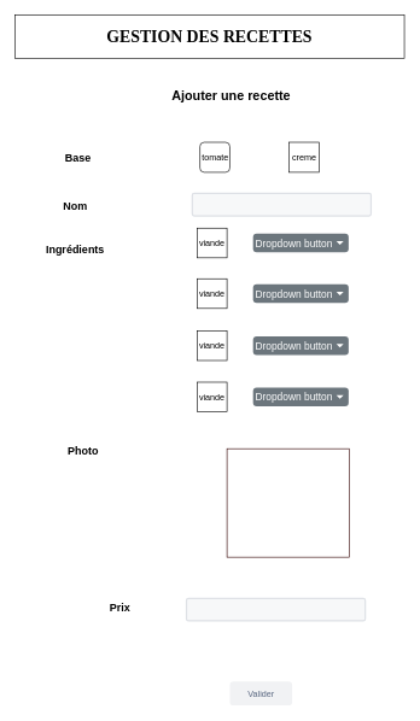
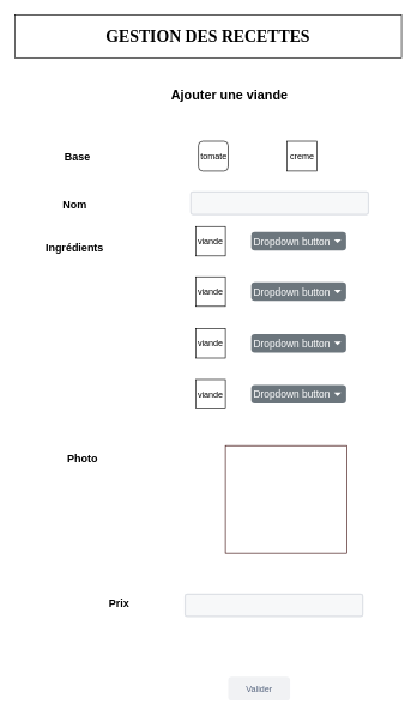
  <mxCell id="0" />
  <mxCell id="1" parent="0" />
  <mxCell id="2" value="&lt;b&gt;&lt;font style=&quot;font-size: 23px&quot; face=&quot;Verdana&quot;&gt;GESTION DES RECETTES&lt;/font&gt;&lt;/b&gt;" style="rounded=0;whiteSpace=wrap;html=1;" parent="1" vertex="1"><mxGeometry x="20" y="20" width="538" height="60" as="geometry" /></mxCell>
- <mxCell id="3" value="&lt;font style=&quot;font-size: 18px&quot;&gt;&lt;b&gt;Ajouter une recette&lt;/b&gt;&lt;/font&gt;" style="text;html=1;strokeColor=none;fillColor=none;align=center;verticalAlign=middle;whiteSpace=wrap;rounded=0;" parent="1" vertex="1"><mxGeometry x="89" y="112" width="460" height="41" as="geometry" /></mxCell>
+ <mxCell id="3" value="&lt;font style=&quot;font-size: 18px&quot;&gt;&lt;b&gt;Ajouter une viande&lt;/b&gt;&lt;/font&gt;" style="text;html=1;strokeColor=none;fillColor=none;align=center;verticalAlign=middle;whiteSpace=wrap;rounded=0;" parent="1" vertex="1"><mxGeometry x="89" y="112" width="460" height="41" as="geometry" /></mxCell>
  <mxCell id="4" value="&lt;b&gt;&lt;font style=&quot;font-size: 15px&quot;&gt;Nom&lt;/font&gt;&lt;/b&gt;" style="whiteSpace=wrap;html=1;strokeColor=#FFFFFF;rounded=1;" parent="1" vertex="1"><mxGeometry x="31" y="267" width="145" height="33" as="geometry" /></mxCell>
  <mxCell id="5" value="&lt;b&gt;&lt;font style=&quot;font-size: 15px&quot;&gt;Ingrédients&lt;/font&gt;&lt;/b&gt;" style="rounded=0;whiteSpace=wrap;html=1;strokeColor=#FFFFFF;" parent="1" vertex="1"><mxGeometry x="31" y="326" width="145" height="35" as="geometry" /></mxCell>
- <mxCell id="6" value="&lt;b&gt;&lt;font style=&quot;font-size: 15px&quot;&gt;Photo&lt;/font&gt;&lt;/b&gt;" style="rounded=0;whiteSpace=wrap;html=1;strokeColor=#FFFFFF;" parent="1" vertex="1"><mxGeometry x="42" y="604" width="145" height="35" as="geometry" /></mxCell>
+ <mxCell id="6" value="&lt;b&gt;&lt;font style=&quot;font-size: 15px&quot;&gt;Photo&lt;/font&gt;&lt;/b&gt;" style="rounded=0;whiteSpace=wrap;html=1;strokeColor=#FFFFFF;" parent="1" vertex="1"><mxGeometry x="42" y="619" width="145" height="35" as="geometry" /></mxCell>
  <mxCell id="7" value="" style="rounded=0;whiteSpace=wrap;html=1;strokeColor=#330000;" parent="1" vertex="1"><mxGeometry x="313" y="620" width="169" height="150" as="geometry" /></mxCell>
  <mxCell id="8" value="&lt;b&gt;&lt;font style=&quot;font-size: 15px&quot;&gt;Base&lt;/font&gt;&lt;/b&gt;" style="text;html=1;align=center;verticalAlign=middle;resizable=0;points=[];autosize=1;" vertex="1" parent="1"><mxGeometry x="84" y="208" width="46" height="18" as="geometry" /></mxCell>
  <mxCell id="9" value="tomate" style="whiteSpace=wrap;html=1;aspect=fixed;rounded=1;" vertex="1" parent="1"><mxGeometry x="275.5" y="196.25" width="41.5" height="41.5" as="geometry" /></mxCell>
  <mxCell id="10" value="creme" style="whiteSpace=wrap;html=1;aspect=fixed;" vertex="1" parent="1"><mxGeometry x="399" y="196.25" width="41.5" height="41.5" as="geometry" /></mxCell>
  <mxCell id="11" value="viande" style="whiteSpace=wrap;html=1;aspect=fixed;" vertex="1" parent="1"><mxGeometry x="272" y="315" width="41" height="41" as="geometry" /></mxCell>
  <mxCell id="12" value="Dropdown button" style="html=1;shadow=0;dashed=0;shape=mxgraph.bootstrap.rrect;rSize=5;strokeColor=none;strokeWidth=1;fillColor=#6C767D;fontColor=#ffffff;whiteSpace=wrap;align=right;verticalAlign=middle;fontStyle=0;fontSize=14;spacingRight=20;" vertex="1" parent="1"><mxGeometry x="349" y="322.5" width="132" height="26" as="geometry" /></mxCell>
  <mxCell id="13" value="" style="shape=triangle;direction=south;fillColor=#ffffff;strokeColor=none;perimeter=none;" vertex="1" parent="12"><mxGeometry x="1" y="0.5" width="10" height="5" relative="1" as="geometry"><mxPoint x="-17" y="-2.5" as="offset" /></mxGeometry></mxCell>
  <mxCell id="14" value="viande" style="whiteSpace=wrap;html=1;aspect=fixed;" vertex="1" parent="1"><mxGeometry x="272" y="385" width="41" height="41" as="geometry" /></mxCell>
  <mxCell id="15" value="Dropdown button" style="html=1;shadow=0;dashed=0;shape=mxgraph.bootstrap.rrect;rSize=5;strokeColor=none;strokeWidth=1;fillColor=#6C767D;fontColor=#ffffff;whiteSpace=wrap;align=right;verticalAlign=middle;fontStyle=0;fontSize=14;spacingRight=20;" vertex="1" parent="1"><mxGeometry x="349" y="392.5" width="132" height="26" as="geometry" /></mxCell>
  <mxCell id="16" value="" style="shape=triangle;direction=south;fillColor=#ffffff;strokeColor=none;perimeter=none;" vertex="1" parent="15"><mxGeometry x="1" y="0.5" width="10" height="5" relative="1" as="geometry"><mxPoint x="-17" y="-2.5" as="offset" /></mxGeometry></mxCell>
  <mxCell id="17" value="viande" style="whiteSpace=wrap;html=1;aspect=fixed;" vertex="1" parent="1"><mxGeometry x="272" y="457" width="41" height="41" as="geometry" /></mxCell>
  <mxCell id="18" value="Dropdown button" style="html=1;shadow=0;dashed=0;shape=mxgraph.bootstrap.rrect;rSize=5;strokeColor=none;strokeWidth=1;fillColor=#6C767D;fontColor=#ffffff;whiteSpace=wrap;align=right;verticalAlign=middle;fontStyle=0;fontSize=14;spacingRight=20;" vertex="1" parent="1"><mxGeometry x="349" y="464.5" width="132" height="26" as="geometry" /></mxCell>
  <mxCell id="19" value="" style="shape=triangle;direction=south;fillColor=#ffffff;strokeColor=none;perimeter=none;" vertex="1" parent="18"><mxGeometry x="1" y="0.5" width="10" height="5" relative="1" as="geometry"><mxPoint x="-17" y="-2.5" as="offset" /></mxGeometry></mxCell>
  <mxCell id="20" value="viande" style="whiteSpace=wrap;html=1;aspect=fixed;" vertex="1" parent="1"><mxGeometry x="272" y="528" width="41" height="41" as="geometry" /></mxCell>
  <mxCell id="21" value="Dropdown button" style="html=1;shadow=0;dashed=0;shape=mxgraph.bootstrap.rrect;rSize=5;strokeColor=none;strokeWidth=1;fillColor=#6C767D;fontColor=#ffffff;whiteSpace=wrap;align=right;verticalAlign=middle;fontStyle=0;fontSize=14;spacingRight=20;" vertex="1" parent="1"><mxGeometry x="349" y="535.5" width="132" height="26" as="geometry" /></mxCell>
  <mxCell id="22" value="" style="shape=triangle;direction=south;fillColor=#ffffff;strokeColor=none;perimeter=none;" vertex="1" parent="21"><mxGeometry x="1" y="0.5" width="10" height="5" relative="1" as="geometry"><mxPoint x="-17" y="-2.5" as="offset" /></mxGeometry></mxCell>
  <mxCell id="23" value="&lt;b&gt;&lt;font style=&quot;font-size: 15px&quot;&gt;Prix&lt;/font&gt;&lt;/b&gt;" style="text;html=1;align=center;verticalAlign=middle;resizable=0;points=[];autosize=1;" vertex="1" parent="1"><mxGeometry x="145.5" y="831" width="38" height="18" as="geometry" /></mxCell>
  <mxCell id="24" value="" style="rounded=1;arcSize=9;fillColor=#F7F8F9;align=left;spacingLeft=5;strokeColor=#DEE1E6;html=1;strokeWidth=2;fontSize=12" vertex="1" parent="1"><mxGeometry x="257" y="827" width="247" height="31" as="geometry" /></mxCell>
  <mxCell id="25" value="" style="rounded=1;arcSize=9;fillColor=#F7F8F9;align=left;spacingLeft=5;strokeColor=#DEE1E6;html=1;strokeWidth=2;fontSize=12" vertex="1" parent="1"><mxGeometry x="265" y="267" width="247" height="31" as="geometry" /></mxCell>
  <mxCell id="26" value="Valider" style="rounded=1;fillColor=#F1F2F4;strokeColor=none;html=1;fontColor=#596780;align=center;verticalAlign=middle;fontStyle=0;fontSize=12" vertex="1" parent="1"><mxGeometry x="317" y="942" width="86" height="33" as="geometry" /></mxCell>
